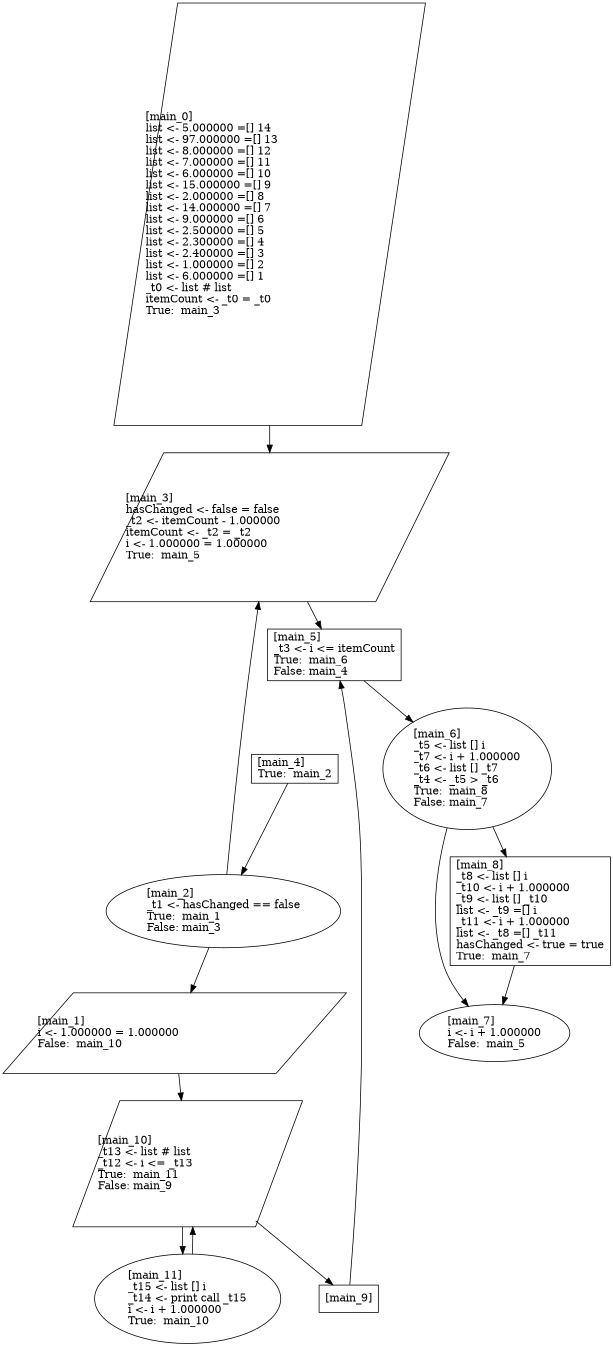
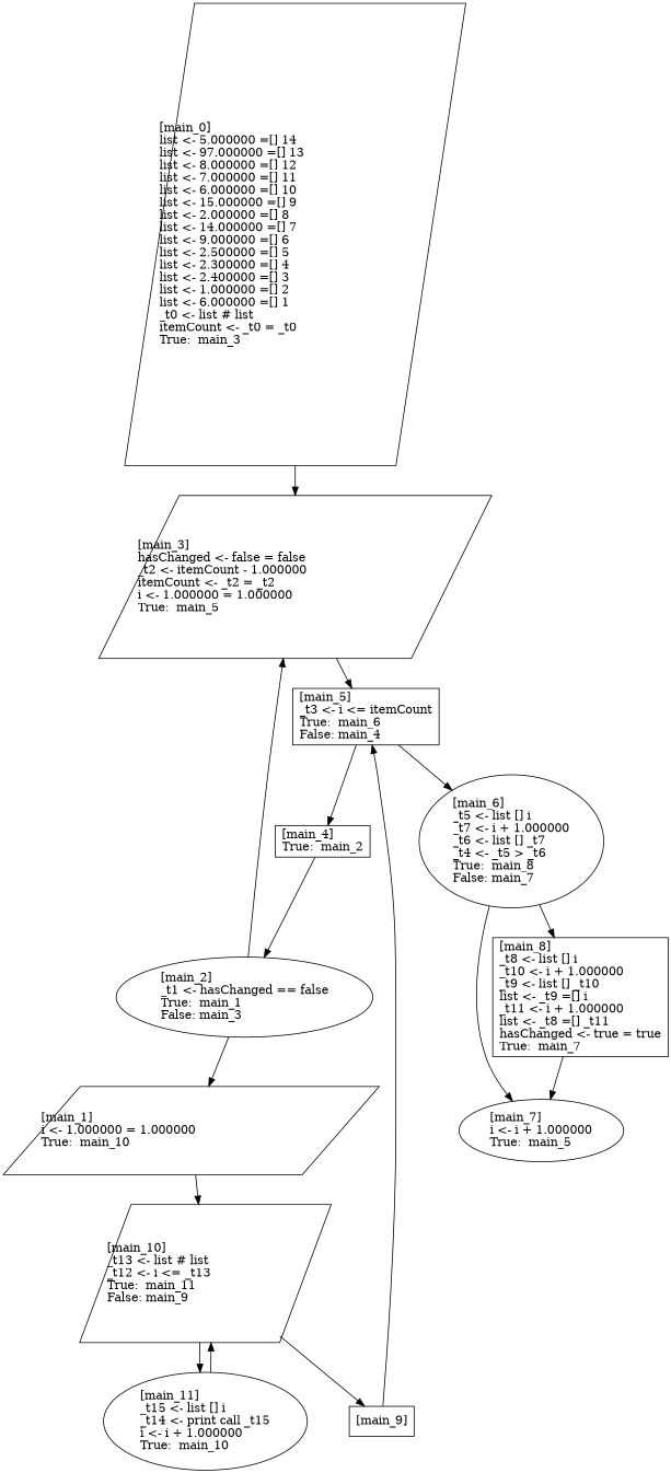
  digraph {
    node [shape=parallelogram]
    n1 [label="[main_0]\llist <- 5.000000 =[] 14\llist <- 97.000000 =[] 13\llist <- 8.000000 =[] 12\llist <- 7.000000 =[] 11\llist <- 6.000000 =[] 10\llist <- 15.000000 =[] 9\llist <- 2.000000 =[] 8\llist <- 14.000000 =[] 7\llist <- 9.000000 =[] 6\llist <- 2.500000 =[] 5\llist <- 2.300000 =[] 4\llist <- 2.400000 =[] 3\llist <- 1.000000 =[] 2\llist <- 6.000000 =[] 1\l_t0 <- list # list\litemCount <- _t0 = _t0\lTrue:  main_3\l"]
    n2 [label="[main_3]\lhasChanged <- false = false\l_t2 <- itemCount - 1.000000\litemCount <- _t2 = _t2\li <- 1.000000 = 1.000000\lTrue:  main_5\l"]
    n3 [label="[main_5]\l_t3 <- i <= itemCount\lTrue:  main_6\lFalse: main_4\l" shape=box]
    n4 [label="[main_6]\l_t5 <- list [] i\l_t7 <- i + 1.000000\l_t6 <- list [] _t7\l_t4 <- _t5 > _t6\lTrue:  main_8\lFalse: main_7\l" shape=ellipse]
    n5 [label="[main_4]\lTrue:  main_2\l" shape=box]
    n6 [label="[main_8]\l_t8 <- list [] i\l_t10 <- i + 1.000000\l_t9 <- list [] _t10\llist <- _t9 =[] i\l_t11 <- i + 1.000000\llist <- _t8 =[] _t11\lhasChanged <- true = true\lTrue:  main_7\l" shape=box]
-   n7 [label="[main_7]\li <- i + 1.000000\lFalse:  main_5\l" shape=ellipse]
+   n7 [label="[main_7]\li <- i + 1.000000\lTrue:  main_5\l" shape=ellipse]
    n8 [label="[main_2]\l_t1 <- hasChanged == false\lTrue:  main_1\lFalse: main_3\l" shape=ellipse]
-   n9 [label="[main_1]\li <- 1.000000 = 1.000000\lFalse:  main_10\l"]
+   n9 [label="[main_1]\li <- 1.000000 = 1.000000\lTrue:  main_10\l"]
    n10 [label="[main_10]\l_t13 <- list # list\l_t12 <- i <= _t13\lTrue:  main_11\lFalse: main_9\l"]
    n11 [label="[main_11]\l_t15 <- list [] i\l_t14 <- print call _t15\li <- i + 1.000000\lTrue:  main_10\l" shape=ellipse]
    n12 [label="[main_9]\l" shape=box]
    n1 -> n2
    n2 -> n3
    n3 -> n4
+   n3 -> n5
    n4 -> n6
    n4 -> n7
    n5 -> n8
    n6 -> n7
    n8 -> n2
    n8 -> n9
    n9 -> n10
    n10 -> n11
    n10 -> n12
    n11 -> n10
    n12 -> n3
  }
